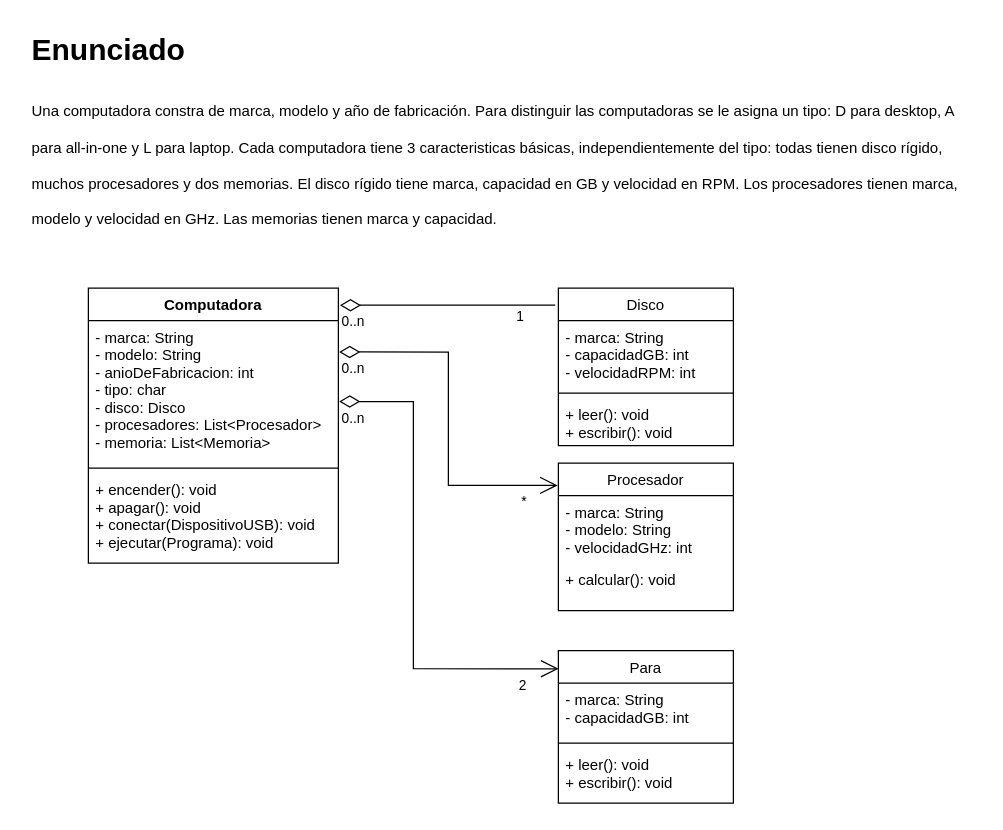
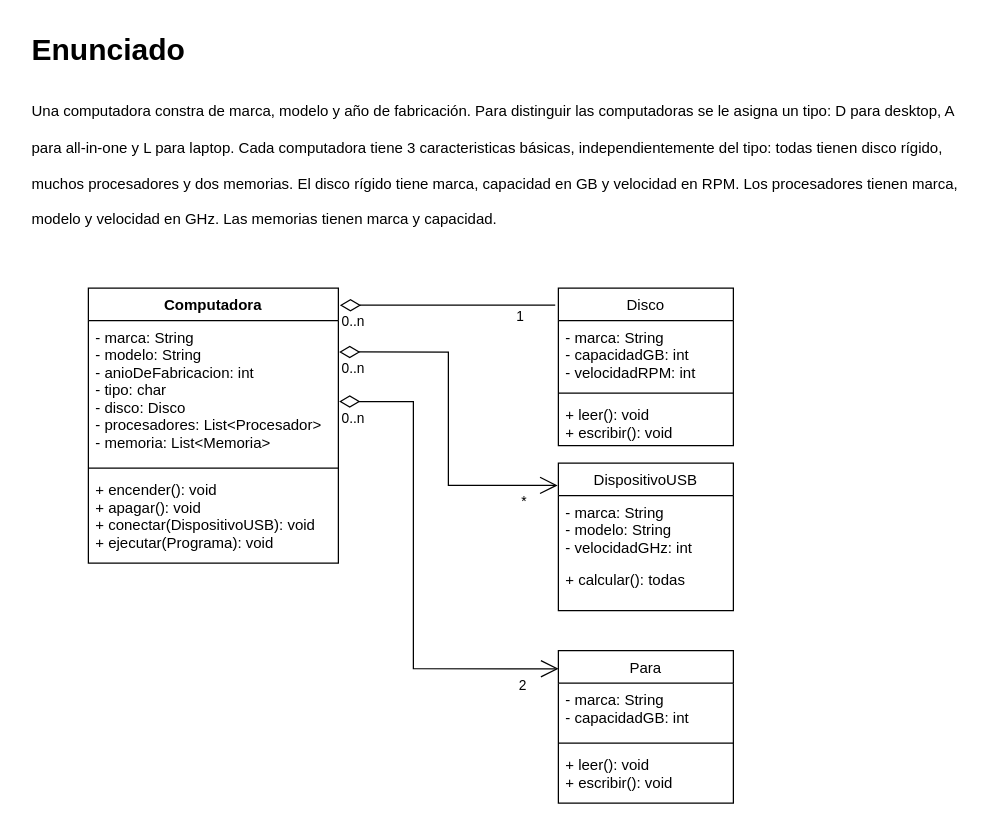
  <mxCell id="0" />
  <mxCell id="1" parent="0" />
  <mxCell id="2" value="Computadora" style="swimlane;fontStyle=1;align=center;verticalAlign=top;childLayout=stackLayout;horizontal=1;startSize=26;horizontalStack=0;resizeParent=1;resizeParentMax=0;resizeLast=0;collapsible=1;marginBottom=0;" vertex="1" parent="1"><mxGeometry x="70" y="230" width="200" height="220" as="geometry"><mxRectangle x="170" y="230" width="120" height="30" as="alternateBounds" /></mxGeometry></mxCell>
  <mxCell id="3" value="- marca: String&#10;- modelo: String&#10;- anioDeFabricacion: int&#10;- tipo: char&#10;- disco: Disco&#10;- procesadores: List&lt;Procesador&gt;&#10;- memoria: List&lt;Memoria&gt;" style="text;strokeColor=none;fillColor=none;align=left;verticalAlign=top;spacingLeft=4;spacingRight=4;overflow=hidden;rotatable=0;points=[[0,0.5],[1,0.5]];portConstraint=eastwest;" vertex="1" parent="2"><mxGeometry y="26" width="200" height="114" as="geometry" /></mxCell>
  <mxCell id="4" value="" style="line;strokeWidth=1;fillColor=none;align=left;verticalAlign=middle;spacingTop=-1;spacingLeft=3;spacingRight=3;rotatable=0;labelPosition=right;points=[];portConstraint=eastwest;strokeColor=inherit;" vertex="1" parent="2"><mxGeometry y="140" width="200" height="8" as="geometry" /></mxCell>
  <mxCell id="5" value="+ encender(): void&#10;+ apagar(): void&#10;+ conectar(DispositivoUSB): void&#10;+ ejecutar(Programa): void" style="text;strokeColor=none;fillColor=none;align=left;verticalAlign=top;spacingLeft=4;spacingRight=4;overflow=hidden;rotatable=0;points=[[0,0.5],[1,0.5]];portConstraint=eastwest;" vertex="1" parent="2"><mxGeometry y="148" width="200" height="72" as="geometry" /></mxCell>
  <mxCell id="6" value="&lt;h1&gt;&lt;span style=&quot;background-color: initial;&quot;&gt;Enunciado&lt;/span&gt;&lt;/h1&gt;&lt;h1&gt;&lt;span style=&quot;background-color: initial; font-size: 12px; font-weight: normal;&quot;&gt;Una computadora constra de marca, modelo y año de fabricación. Para distinguir las computadoras se le asigna un tipo: D para desktop, A para all-in-one y L para laptop. Cada computadora tiene 3 caracteristicas básicas, independientemente del tipo: todas tienen disco rígido, muchos procesadores y dos memorias. El disco rígido tiene marca, capacidad en GB y velocidad en RPM. Los procesadores tienen marca, modelo y velocidad en GHz. Las memorias tienen marca y capacidad.&lt;/span&gt;&lt;br&gt;&lt;/h1&gt;" style="text;html=1;strokeColor=none;fillColor=none;spacing=5;spacingTop=-20;whiteSpace=wrap;overflow=hidden;rounded=0;" vertex="1" parent="1"><mxGeometry x="20" y="20" width="760" height="190" as="geometry" /></mxCell>
  <mxCell id="7" value="Disco" style="swimlane;fontStyle=0;childLayout=stackLayout;horizontal=1;startSize=26;fillColor=none;horizontalStack=0;resizeParent=1;resizeParentMax=0;resizeLast=0;collapsible=1;marginBottom=0;" vertex="1" parent="1"><mxGeometry x="446" y="230" width="140" height="126" as="geometry" /></mxCell>
  <mxCell id="8" value="- marca: String&#10;- capacidadGB: int&#10;- velocidadRPM: int" style="text;strokeColor=none;fillColor=none;align=left;verticalAlign=top;spacingLeft=4;spacingRight=4;overflow=hidden;rotatable=0;points=[[0,0.5],[1,0.5]];portConstraint=eastwest;" vertex="1" parent="7"><mxGeometry y="26" width="140" height="54" as="geometry" /></mxCell>
  <mxCell id="9" value="" style="line;strokeWidth=1;fillColor=none;align=left;verticalAlign=middle;spacingTop=-1;spacingLeft=3;spacingRight=3;rotatable=0;labelPosition=right;points=[];portConstraint=eastwest;strokeColor=inherit;" vertex="1" parent="7"><mxGeometry y="80" width="140" height="8" as="geometry" /></mxCell>
  <mxCell id="10" value="+ leer(): void&#10;+ escribir(): void" style="text;strokeColor=none;fillColor=none;align=left;verticalAlign=top;spacingLeft=4;spacingRight=4;overflow=hidden;rotatable=0;points=[[0,0.5],[1,0.5]];portConstraint=eastwest;" vertex="1" parent="7"><mxGeometry y="88" width="140" height="38" as="geometry" /></mxCell>
- <mxCell id="11" value="Procesador" style="swimlane;fontStyle=0;childLayout=stackLayout;horizontal=1;startSize=26;fillColor=none;horizontalStack=0;resizeParent=1;resizeParentMax=0;resizeLast=0;collapsible=1;marginBottom=0;" vertex="1" parent="1"><mxGeometry x="446" y="370" width="140" height="118" as="geometry" /></mxCell>
+ <mxCell id="11" value="DispositivoUSB" style="swimlane;fontStyle=0;childLayout=stackLayout;horizontal=1;startSize=26;fillColor=none;horizontalStack=0;resizeParent=1;resizeParentMax=0;resizeLast=0;collapsible=1;marginBottom=0;" vertex="1" parent="1"><mxGeometry x="446" y="370" width="140" height="118" as="geometry" /></mxCell>
  <mxCell id="12" value="- marca: String&#10;- modelo: String&#10;- velocidadGHz: int" style="text;strokeColor=none;fillColor=none;align=left;verticalAlign=top;spacingLeft=4;spacingRight=4;overflow=hidden;rotatable=0;points=[[0,0.5],[1,0.5]];portConstraint=eastwest;" vertex="1" parent="11"><mxGeometry y="26" width="140" height="54" as="geometry" /></mxCell>
- <mxCell id="13" value="+ calcular(): void" style="text;strokeColor=none;fillColor=none;align=left;verticalAlign=top;spacingLeft=4;spacingRight=4;overflow=hidden;rotatable=0;points=[[0,0.5],[1,0.5]];portConstraint=eastwest;" vertex="1" parent="11"><mxGeometry y="80" width="140" height="38" as="geometry" /></mxCell>
+ <mxCell id="13" value="+ calcular(): todas" style="text;strokeColor=none;fillColor=none;align=left;verticalAlign=top;spacingLeft=4;spacingRight=4;overflow=hidden;rotatable=0;points=[[0,0.5],[1,0.5]];portConstraint=eastwest;" vertex="1" parent="11"><mxGeometry y="80" width="140" height="38" as="geometry" /></mxCell>
  <mxCell id="14" value="Para" style="swimlane;fontStyle=0;childLayout=stackLayout;horizontal=1;startSize=26;fillColor=none;horizontalStack=0;resizeParent=1;resizeParentMax=0;resizeLast=0;collapsible=1;marginBottom=0;" vertex="1" parent="1"><mxGeometry x="446" y="520" width="140" height="122" as="geometry" /></mxCell>
  <mxCell id="15" value="- marca: String&#10;- capacidadGB: int" style="text;strokeColor=none;fillColor=none;align=left;verticalAlign=top;spacingLeft=4;spacingRight=4;overflow=hidden;rotatable=0;points=[[0,0.5],[1,0.5]];portConstraint=eastwest;" vertex="1" parent="14"><mxGeometry y="26" width="140" height="44" as="geometry" /></mxCell>
  <mxCell id="16" value="" style="line;strokeWidth=1;fillColor=none;align=left;verticalAlign=middle;spacingTop=-1;spacingLeft=3;spacingRight=3;rotatable=0;labelPosition=right;points=[];portConstraint=eastwest;strokeColor=inherit;" vertex="1" parent="14"><mxGeometry y="70" width="140" height="8" as="geometry" /></mxCell>
  <mxCell id="17" value="+ leer(): void&#10;+ escribir(): void" style="text;strokeColor=none;fillColor=none;align=left;verticalAlign=top;spacingLeft=4;spacingRight=4;overflow=hidden;rotatable=0;points=[[0,0.5],[1,0.5]];portConstraint=eastwest;" vertex="1" parent="14"><mxGeometry y="78" width="140" height="44" as="geometry" /></mxCell>
  <mxCell id="18" value="" style="endArrow=none;html=1;endSize=12;startArrow=diamondThin;startSize=14;startFill=0;edgeStyle=orthogonalEdgeStyle;rounded=0;exitX=1.006;exitY=0.062;exitDx=0;exitDy=0;exitPerimeter=0;entryX=-0.018;entryY=0.108;entryDx=0;entryDy=0;entryPerimeter=0;" edge="1" parent="1" source="2" target="7"><mxGeometry x="1" y="220" relative="1" as="geometry"><mxPoint x="270" y="250" as="sourcePoint" /><mxPoint x="430" y="250" as="targetPoint" /><mxPoint as="offset" /></mxGeometry></mxCell>
  <mxCell id="19" value="0..n" style="edgeLabel;resizable=0;html=1;align=left;verticalAlign=top;" connectable="0" vertex="1" parent="18"><mxGeometry x="-1" relative="1" as="geometry" /></mxCell>
  <mxCell id="20" value="1" style="edgeLabel;resizable=0;html=1;align=right;verticalAlign=top;" connectable="0" vertex="1" parent="18"><mxGeometry x="1" relative="1" as="geometry"><mxPoint x="-24" y="-4" as="offset" /></mxGeometry></mxCell>
  <mxCell id="21" value="" style="endArrow=open;html=1;endSize=12;startArrow=diamondThin;startSize=14;startFill=0;edgeStyle=orthogonalEdgeStyle;rounded=0;exitX=1.003;exitY=0.22;exitDx=0;exitDy=0;exitPerimeter=0;entryX=-0.004;entryY=0.151;entryDx=0;entryDy=0;entryPerimeter=0;" edge="1" parent="1" source="3" target="11"><mxGeometry x="1" y="220" relative="1" as="geometry"><mxPoint x="281.2" y="253.64" as="sourcePoint" /><mxPoint x="453.48" y="253.608" as="targetPoint" /><mxPoint as="offset" /></mxGeometry></mxCell>
  <mxCell id="22" value="0..n" style="edgeLabel;resizable=0;html=1;align=left;verticalAlign=top;" connectable="0" vertex="1" parent="21"><mxGeometry x="-1" relative="1" as="geometry" /></mxCell>
  <mxCell id="23" value="*" style="edgeLabel;resizable=0;html=1;align=right;verticalAlign=top;" connectable="0" vertex="1" parent="21"><mxGeometry x="1" relative="1" as="geometry"><mxPoint x="-25" as="offset" /></mxGeometry></mxCell>
  <mxCell id="24" value="" style="endArrow=open;html=1;endSize=12;startArrow=diamondThin;startSize=14;startFill=0;edgeStyle=orthogonalEdgeStyle;rounded=0;exitX=1.003;exitY=0.568;exitDx=0;exitDy=0;exitPerimeter=0;entryX=0.001;entryY=0.119;entryDx=0;entryDy=0;entryPerimeter=0;" edge="1" parent="1" source="3" target="14"><mxGeometry x="1" y="220" relative="1" as="geometry"><mxPoint x="280.6" y="291.08" as="sourcePoint" /><mxPoint x="455.44" y="397.818" as="targetPoint" /><mxPoint as="offset" /><Array as="points"><mxPoint x="330" y="321" /><mxPoint x="330" y="535" /><mxPoint x="446" y="535" /></Array></mxGeometry></mxCell>
  <mxCell id="25" value="0..n" style="edgeLabel;resizable=0;html=1;align=left;verticalAlign=top;" connectable="0" vertex="1" parent="24"><mxGeometry x="-1" relative="1" as="geometry" /></mxCell>
  <mxCell id="26" value="2" style="edgeLabel;resizable=0;html=1;align=right;verticalAlign=top;" connectable="0" vertex="1" parent="24"><mxGeometry x="1" relative="1" as="geometry"><mxPoint x="-25" as="offset" /></mxGeometry></mxCell>
